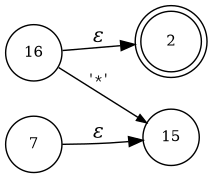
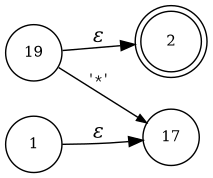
  digraph {
    rankdir=LR
    node [fixedsize=true fontsize=11 shape=circle peripheries=1]
    edge [fontname="Times-Italic"]
    n1 [label=2 shape=doublecircle width=.6 peripheries=""]
-   n2 [label=16 width=.55]
-   n3 [label=15 width=.55]
-   n4 [label=7 width=.55]
+   n2 [label=19 width=.55]
+   n3 [label=17 width=.55]
+   n4 [label=1 width=.55]
    n2 -> n1 [label="&epsilon;"]
    n2 -> n3 [arrowhead=normal arrowsize=.7 fontname=Courier fontsize=11 label="'*'"]
    n4 -> n3 [label="&epsilon;"]
  }
